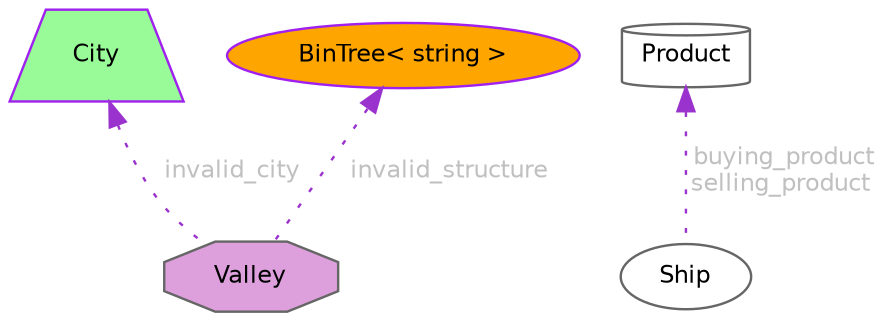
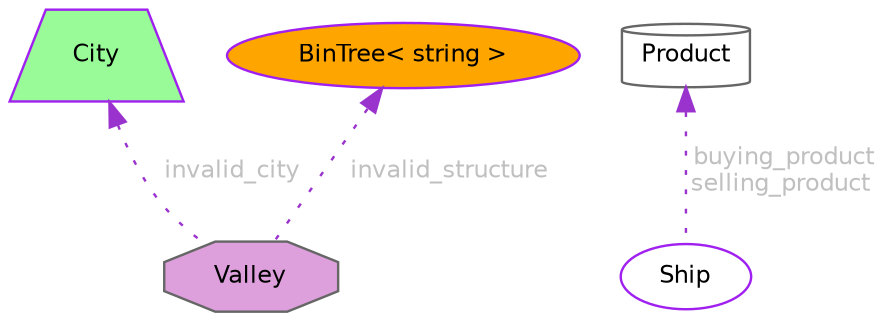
  digraph {
    node [color=gray40 fillcolor=white fontname=Helvetica fontsize=10 shape=ellipse style=filled]
    edge [color=darkorchid3 dir=back fontcolor=grey fontname=Helvetica fontsize=10 labelfontname=Helvetica labelfontsize=10 style=dotted]
    n1 [fillcolor=plum fontcolor=black height=0.2 label=Valley shape=octagon width=0.4]
    n2 [color=purple fillcolor=palegreen height=0.2 label=City shape=trapezium width=0.4]
    n3 [color=purple fillcolor=orange height=0.2 label="BinTree\< string \>" width=0.4]
-   n4 [height=0.2 label=Ship width=0.4]
+   n4 [color=purple height=0.2 label=Ship width=0.4]
    n5 [height=0.2 label=Product shape=cylinder width=0.4]
    n2 -> n1 [label=" invalid_city"]
    n3 -> n1 [label=" invalid_structure"]
    n5 -> n4 [label=" buying_product\nselling_product"]
  }
